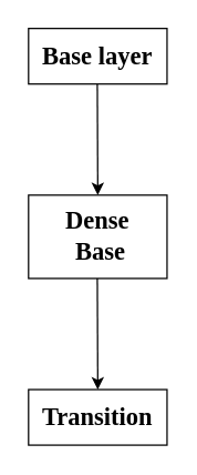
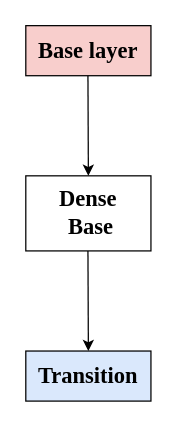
  <mxCell id="0" />
  <mxCell id="1" parent="0" />
  <mxCell id="2" value="&lt;b&gt;&lt;font face=&quot;Times New Roman&quot; style=&quot;font-size: 18px&quot;&gt;Dense&lt;br&gt;&amp;nbsp;Base&lt;/font&gt;&lt;/b&gt;" style="rounded=0;whiteSpace=wrap;html=1;" vertex="1" parent="1"><mxGeometry x="20" y="140" width="100" height="60" as="geometry" /></mxCell>
  <mxCell id="3" value="" style="endArrow=classic;html=1;entryX=0.5;entryY=0;entryDx=0;entryDy=0;" edge="1" parent="1" target="2"><mxGeometry width="50" height="50" relative="1" as="geometry"><mxPoint x="69.66" y="60" as="sourcePoint" /><mxPoint x="69.66" y="110" as="targetPoint" /></mxGeometry></mxCell>
  <mxCell id="4" value="" style="endArrow=classic;html=1;" edge="1" parent="1"><mxGeometry width="50" height="50" relative="1" as="geometry"><mxPoint x="69.66" y="200" as="sourcePoint" /><mxPoint x="70" y="280" as="targetPoint" /></mxGeometry></mxCell>
- <mxCell id="5" value="&lt;font face=&quot;Times New Roman&quot;&gt;&lt;span style=&quot;font-size: 18px&quot;&gt;&lt;b&gt;Transition&lt;/b&gt;&lt;/span&gt;&lt;/font&gt;" style="rounded=0;whiteSpace=wrap;html=1;" vertex="1" parent="1"><mxGeometry x="20" y="280" width="100" height="40" as="geometry" /></mxCell>
- <mxCell id="6" value="&lt;font size=&quot;1&quot; face=&quot;Times New Roman&quot;&gt;&lt;b style=&quot;font-size: 18px&quot;&gt;Base layer&lt;/b&gt;&lt;/font&gt;" style="rounded=0;whiteSpace=wrap;html=1;" vertex="1" parent="1"><mxGeometry x="20" y="20" width="100" height="40" as="geometry" /></mxCell>
+ <mxCell id="5" value="&lt;font face=&quot;Times New Roman&quot;&gt;&lt;span style=&quot;font-size: 18px&quot;&gt;&lt;b&gt;Transition&lt;/b&gt;&lt;/span&gt;&lt;/font&gt;" style="rounded=0;whiteSpace=wrap;html=1;fillColor=#dae8fc;" vertex="1" parent="1"><mxGeometry x="20" y="280" width="100" height="40" as="geometry" /></mxCell>
+ <mxCell id="6" value="&lt;font size=&quot;1&quot; face=&quot;Times New Roman&quot;&gt;&lt;b style=&quot;font-size: 18px&quot;&gt;Base layer&lt;/b&gt;&lt;/font&gt;" style="rounded=0;whiteSpace=wrap;html=1;fillColor=#f8cecc;" vertex="1" parent="1"><mxGeometry x="20" y="20" width="100" height="40" as="geometry" /></mxCell>
